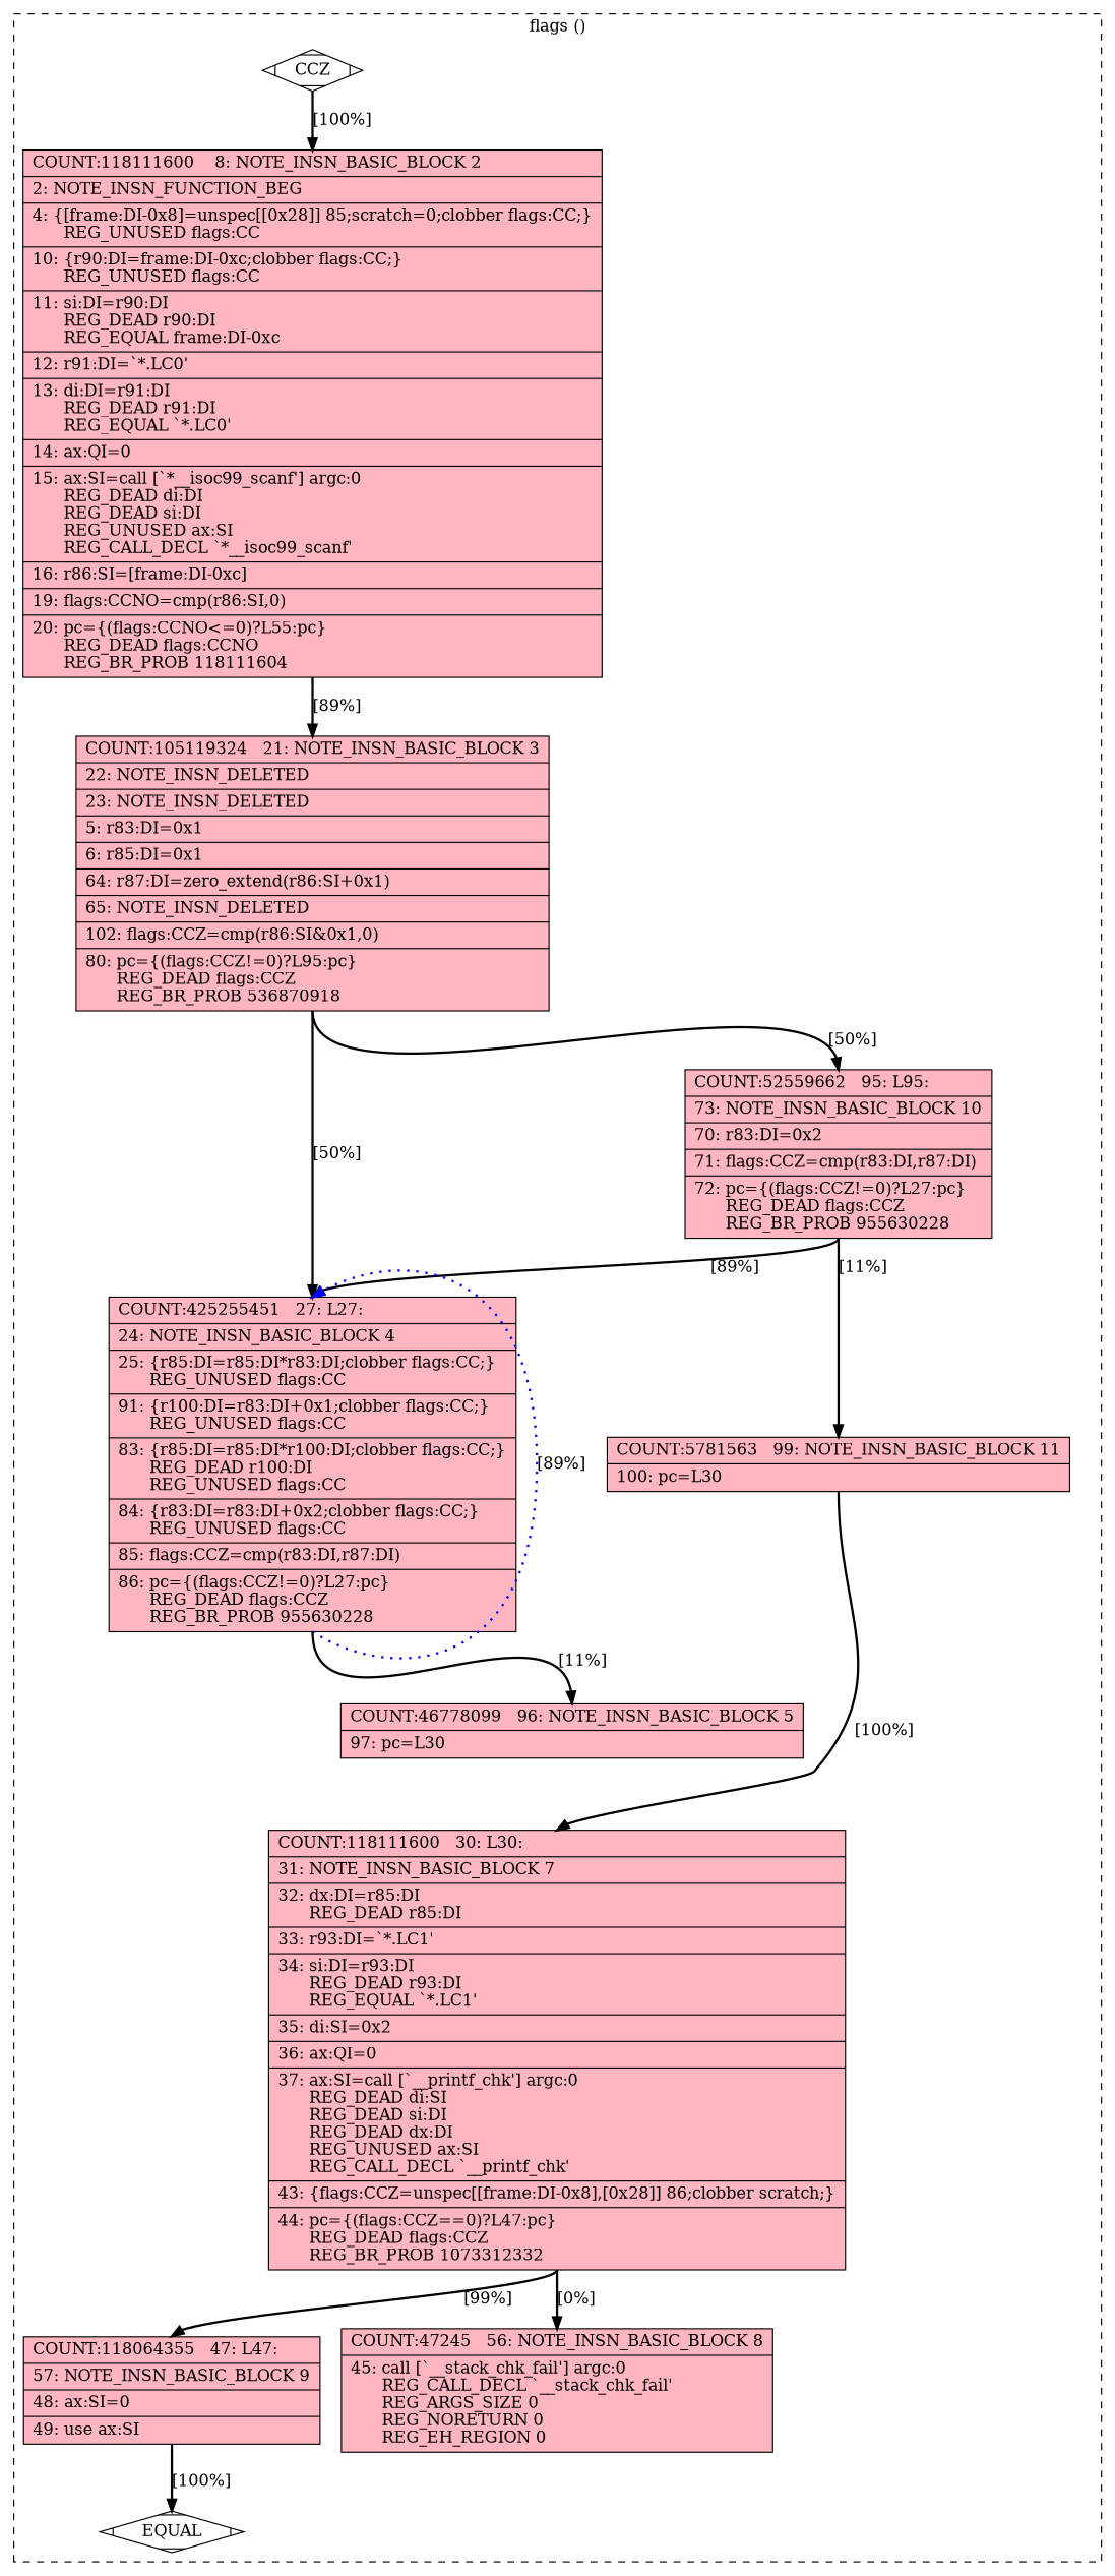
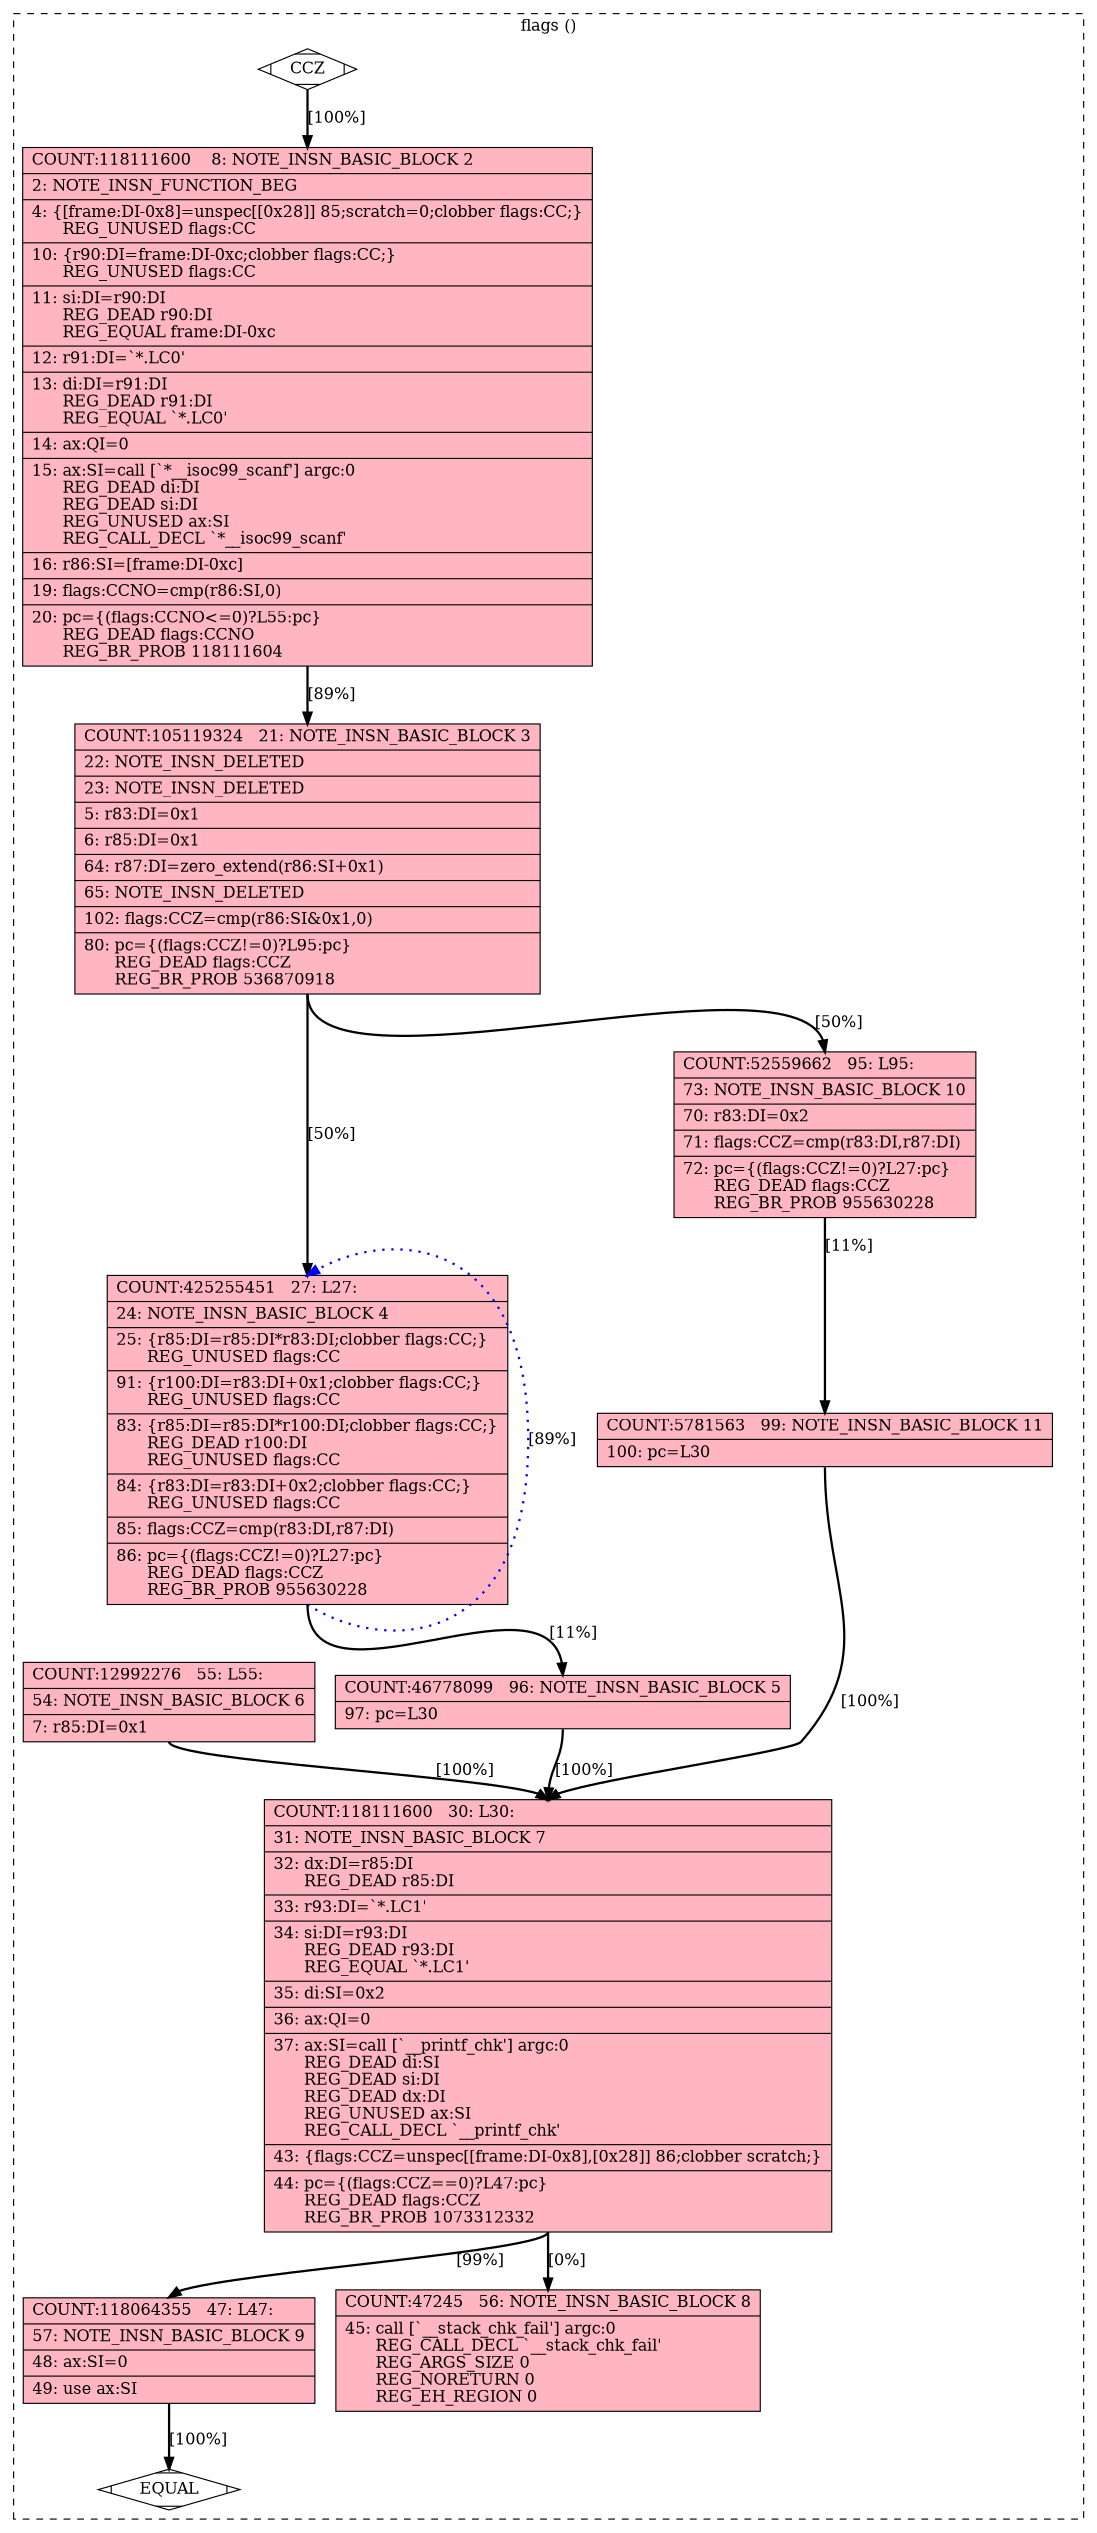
  digraph {
    node [fillcolor=lightpink shape=record style=filled]
    edge [color=black constraint=true headport=n style="solid,bold" tailport=s weight=100]
    n1 [fillcolor=white label=CCZ shape=Mdiamond]
    n2 [label="{COUNT:118111600\ \ \ \ 8:\ NOTE_INSN_BASIC_BLOCK\ 2\l|\ \ \ \ 2:\ NOTE_INSN_FUNCTION_BEG\l|\ \ \ \ 4:\ \{[frame:DI-0x8]=unspec[[0x28]]\ 85;scratch=0;clobber\ flags:CC;\}\l\ \ \ \ \ \ REG_UNUSED\ flags:CC\l|\ \ \ 10:\ \{r90:DI=frame:DI-0xc;clobber\ flags:CC;\}\l\ \ \ \ \ \ REG_UNUSED\ flags:CC\l|\ \ \ 11:\ si:DI=r90:DI\l\ \ \ \ \ \ REG_DEAD\ r90:DI\l\ \ \ \ \ \ REG_EQUAL\ frame:DI-0xc\l|\ \ \ 12:\ r91:DI=`*.LC0'\l|\ \ \ 13:\ di:DI=r91:DI\l\ \ \ \ \ \ REG_DEAD\ r91:DI\l\ \ \ \ \ \ REG_EQUAL\ `*.LC0'\l|\ \ \ 14:\ ax:QI=0\l|\ \ \ 15:\ ax:SI=call\ [`*__isoc99_scanf']\ argc:0\l\ \ \ \ \ \ REG_DEAD\ di:DI\l\ \ \ \ \ \ REG_DEAD\ si:DI\l\ \ \ \ \ \ REG_UNUSED\ ax:SI\l\ \ \ \ \ \ REG_CALL_DECL\ `*__isoc99_scanf'\l|\ \ \ 16:\ r86:SI=[frame:DI-0xc]\l|\ \ \ 19:\ flags:CCNO=cmp(r86:SI,0)\l|\ \ \ 20:\ pc=\{(flags:CCNO\<=0)?L55:pc\}\l\ \ \ \ \ \ REG_DEAD\ flags:CCNO\l\ \ \ \ \ \ REG_BR_PROB\ 118111604\l}"]
    n3 [fillcolor=white label=EQUAL shape=Mdiamond]
+   n4 [label="{COUNT:12992276\ \ \ 55:\ L55:\l|\ \ \ 54:\ NOTE_INSN_BASIC_BLOCK\ 6\l|\ \ \ \ 7:\ r85:DI=0x1\l}"]
    n5 [label="{COUNT:105119324\ \ \ 21:\ NOTE_INSN_BASIC_BLOCK\ 3\l|\ \ \ 22:\ NOTE_INSN_DELETED\l|\ \ \ 23:\ NOTE_INSN_DELETED\l|\ \ \ \ 5:\ r83:DI=0x1\l|\ \ \ \ 6:\ r85:DI=0x1\l|\ \ \ 64:\ r87:DI=zero_extend(r86:SI+0x1)\l|\ \ \ 65:\ NOTE_INSN_DELETED\l|\ \ 102:\ flags:CCZ=cmp(r86:SI&0x1,0)\l|\ \ \ 80:\ pc=\{(flags:CCZ!=0)?L95:pc\}\l\ \ \ \ \ \ REG_DEAD\ flags:CCZ\l\ \ \ \ \ \ REG_BR_PROB\ 536870918\l}"]
    n6 [label="{COUNT:118111600\ \ \ 30:\ L30:\l|\ \ \ 31:\ NOTE_INSN_BASIC_BLOCK\ 7\l|\ \ \ 32:\ dx:DI=r85:DI\l\ \ \ \ \ \ REG_DEAD\ r85:DI\l|\ \ \ 33:\ r93:DI=`*.LC1'\l|\ \ \ 34:\ si:DI=r93:DI\l\ \ \ \ \ \ REG_DEAD\ r93:DI\l\ \ \ \ \ \ REG_EQUAL\ `*.LC1'\l|\ \ \ 35:\ di:SI=0x2\l|\ \ \ 36:\ ax:QI=0\l|\ \ \ 37:\ ax:SI=call\ [`__printf_chk']\ argc:0\l\ \ \ \ \ \ REG_DEAD\ di:SI\l\ \ \ \ \ \ REG_DEAD\ si:DI\l\ \ \ \ \ \ REG_DEAD\ dx:DI\l\ \ \ \ \ \ REG_UNUSED\ ax:SI\l\ \ \ \ \ \ REG_CALL_DECL\ `__printf_chk'\l|\ \ \ 43:\ \{flags:CCZ=unspec[[frame:DI-0x8],[0x28]]\ 86;clobber\ scratch;\}\l|\ \ \ 44:\ pc=\{(flags:CCZ==0)?L47:pc\}\l\ \ \ \ \ \ REG_DEAD\ flags:CCZ\l\ \ \ \ \ \ REG_BR_PROB\ 1073312332\l}"]
    n7 [label="{COUNT:52559662\ \ \ 95:\ L95:\l|\ \ \ 73:\ NOTE_INSN_BASIC_BLOCK\ 10\l|\ \ \ 70:\ r83:DI=0x2\l|\ \ \ 71:\ flags:CCZ=cmp(r83:DI,r87:DI)\l|\ \ \ 72:\ pc=\{(flags:CCZ!=0)?L27:pc\}\l\ \ \ \ \ \ REG_DEAD\ flags:CCZ\l\ \ \ \ \ \ REG_BR_PROB\ 955630228\l}"]
    n8 [label="{COUNT:425255451\ \ \ 27:\ L27:\l|\ \ \ 24:\ NOTE_INSN_BASIC_BLOCK\ 4\l|\ \ \ 25:\ \{r85:DI=r85:DI*r83:DI;clobber\ flags:CC;\}\l\ \ \ \ \ \ REG_UNUSED\ flags:CC\l|\ \ \ 91:\ \{r100:DI=r83:DI+0x1;clobber\ flags:CC;\}\l\ \ \ \ \ \ REG_UNUSED\ flags:CC\l|\ \ \ 83:\ \{r85:DI=r85:DI*r100:DI;clobber\ flags:CC;\}\l\ \ \ \ \ \ REG_DEAD\ r100:DI\l\ \ \ \ \ \ REG_UNUSED\ flags:CC\l|\ \ \ 84:\ \{r83:DI=r83:DI+0x2;clobber\ flags:CC;\}\l\ \ \ \ \ \ REG_UNUSED\ flags:CC\l|\ \ \ 85:\ flags:CCZ=cmp(r83:DI,r87:DI)\l|\ \ \ 86:\ pc=\{(flags:CCZ!=0)?L27:pc\}\l\ \ \ \ \ \ REG_DEAD\ flags:CCZ\l\ \ \ \ \ \ REG_BR_PROB\ 955630228\l}"]
    n9 [label="{COUNT:5781563\ \ \ 99:\ NOTE_INSN_BASIC_BLOCK\ 11\l|\ \ 100:\ pc=L30\l}"]
    n10 [label="{COUNT:46778099\ \ \ 96:\ NOTE_INSN_BASIC_BLOCK\ 5\l|\ \ \ 97:\ pc=L30\l}"]
    n11 [label="{COUNT:47245\ \ \ 56:\ NOTE_INSN_BASIC_BLOCK\ 8\l|\ \ \ 45:\ call\ [`__stack_chk_fail']\ argc:0\l\ \ \ \ \ \ REG_CALL_DECL\ `__stack_chk_fail'\l\ \ \ \ \ \ REG_ARGS_SIZE\ 0\l\ \ \ \ \ \ REG_NORETURN\ 0\l\ \ \ \ \ \ REG_EH_REGION\ 0\l}"]
    n12 [label="{COUNT:118064355\ \ \ 47:\ L47:\l|\ \ \ 57:\ NOTE_INSN_BASIC_BLOCK\ 9\l|\ \ \ 48:\ ax:SI=0\l|\ \ \ 49:\ use\ ax:SI\l}"]
    subgraph cluster_1 {
      color=black
      label="flags ()"
      style=dashed
      n1
      n2
      n3
+     n4
      n5
      n6
      n7
      n8
      n9
      n10
      n11
      n12
    }
    n1 -> n2 [label="[100%]"]
    n1 -> n3 [style=invis color="" weight=""]
    n2 -> n5 [label="[89%]"]
+   n4 -> n6 [label="[100%]"]
    n5 -> n7 [label="[50%]" weight=10]
    n5 -> n8 [label="[50%]"]
    n6 -> n11 [label="[0%]"]
    n6 -> n12 [label="[99%]" weight=10]
-   n7 -> n8 [label="[89%]" weight=10]
    n7 -> n9 [label="[11%]"]
    n8 -> n8 [color=blue constraint=false label="[89%]" style="dotted,bold" weight=10]
    n8 -> n10 [label="[11%]"]
    n9 -> n6 [label="[100%]" weight=10]
+   n10 -> n6 [label="[100%]" weight=10]
    n12 -> n3 [label="[100%]"]
  }
